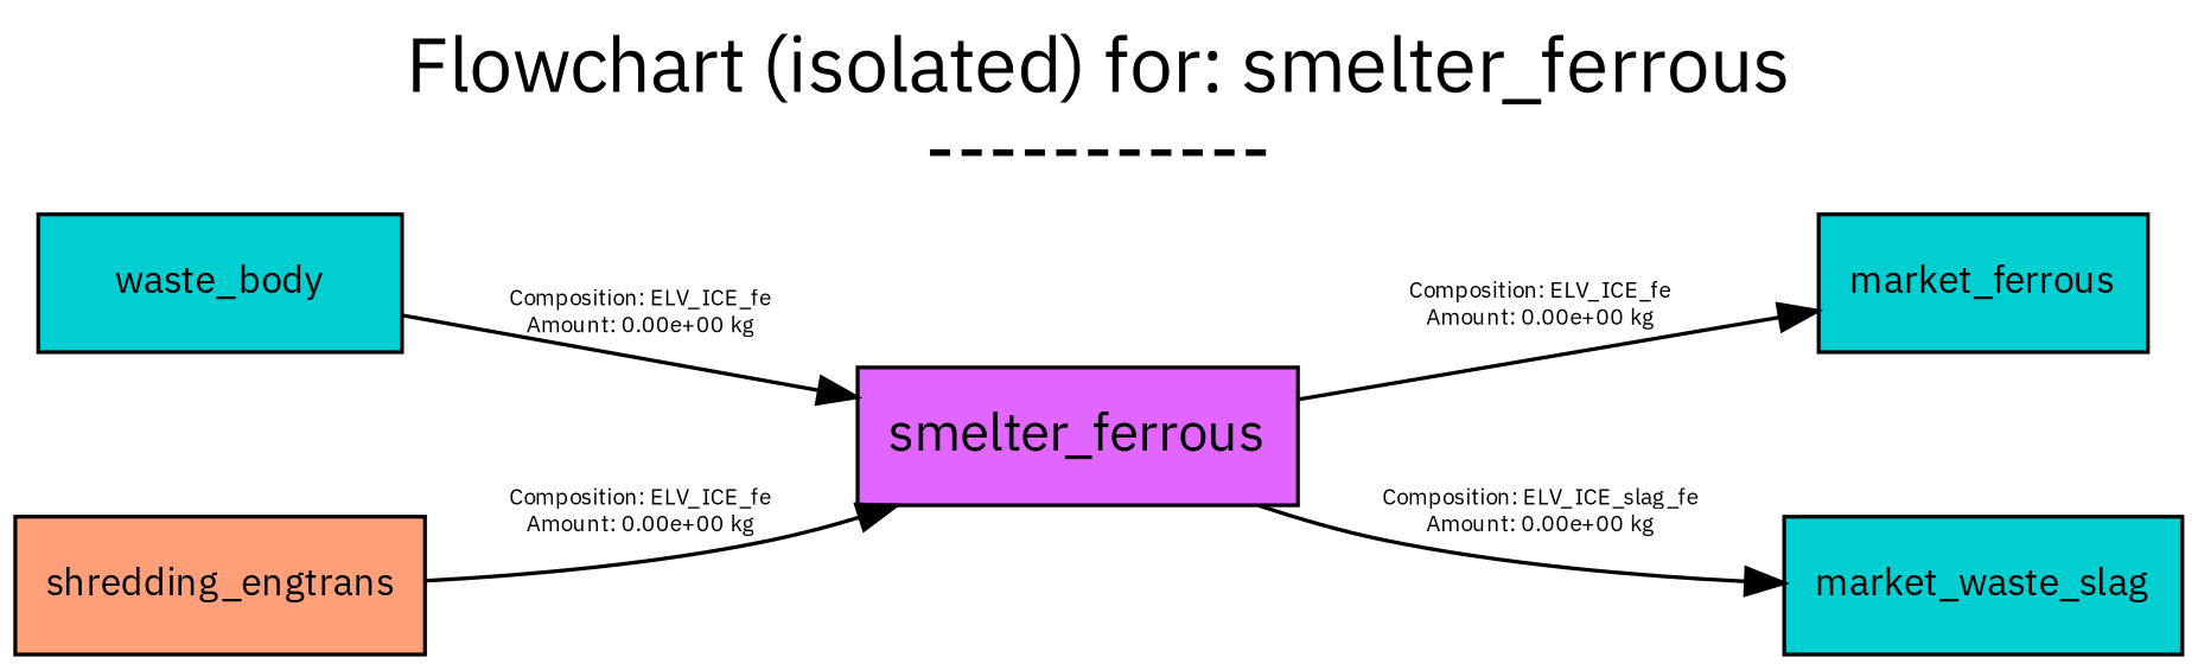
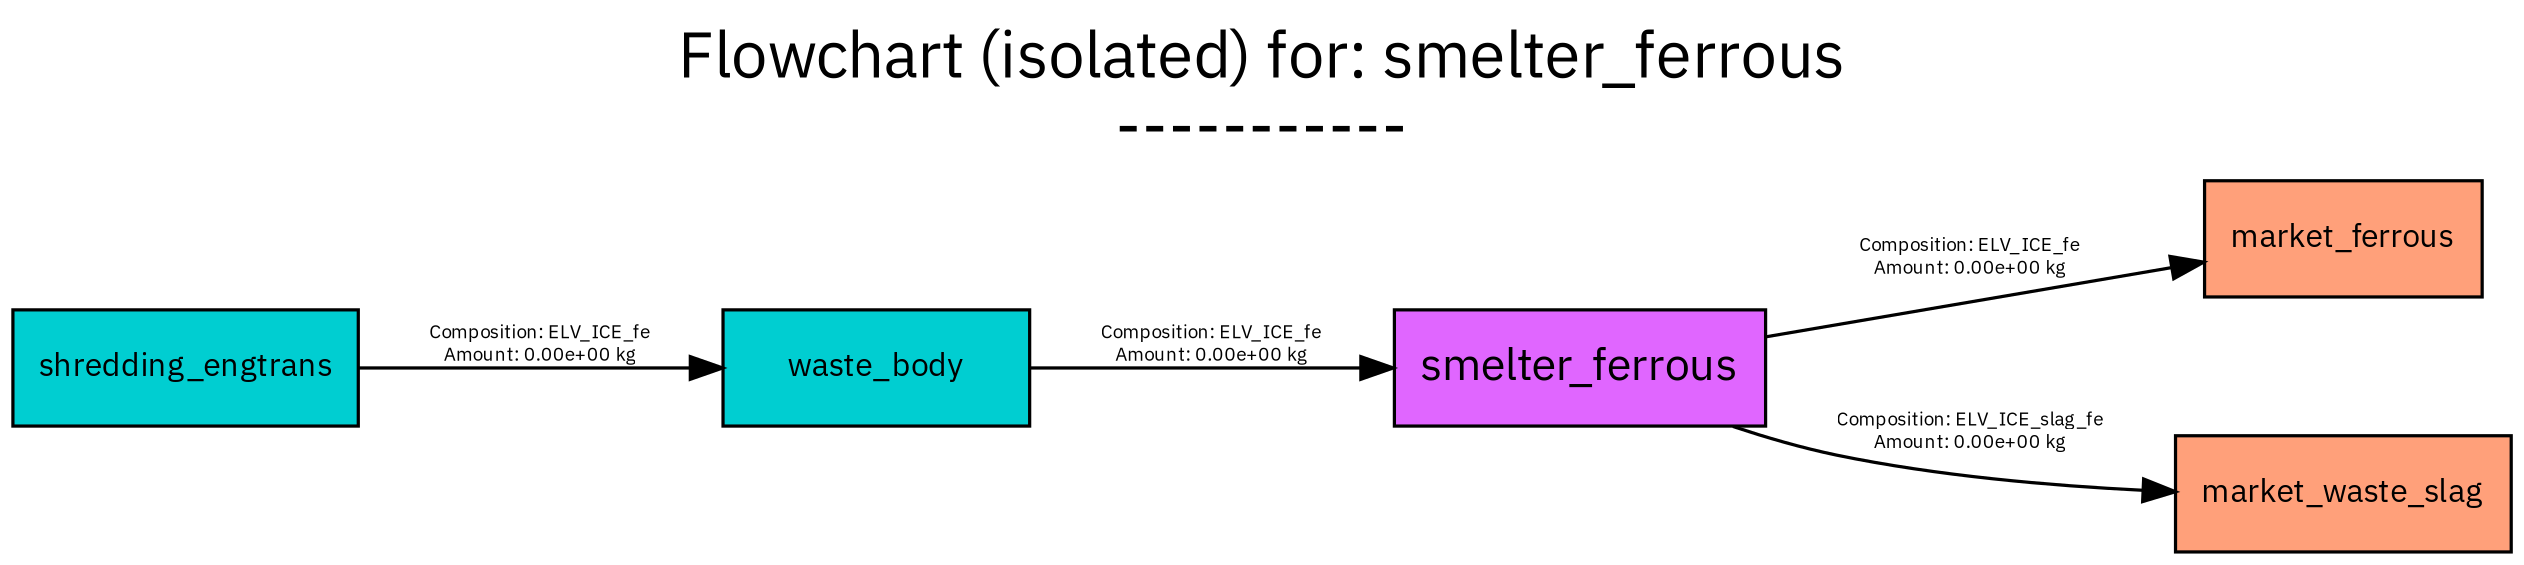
  digraph {
    font=Cabin
    fontname="IBM Plex Sans"
    fontsize=20
    label="Flowchart (isolated) for: smelter_ferrous\n-----------"
    labeljust=c
    labelloc=tc
    nodesep=0.6
    rankdir=LR
    ranksep=0.6
    node [fillcolor=lightsalmon1 fontname="IBM Plex Sans" fontsize=10 shape=box style=filled]
    edge [color=black fontname="IBM Plex Sans" fontsize=6]
    smelter_ferrous [fillcolor=mediumorchid1 fontsize=14 height=0.5 width=1.5556]
-   market_ferrous [fillcolor=darkturquoise height=0.5 width=1.125]
-   market_waste_slag [fillcolor=darkturquoise height=0.5 width=1.375]
+   market_ferrous [height=0.5 width=1.125]
+   market_waste_slag [height=0.5 width=1.375]
    n4 [fillcolor=darkturquoise height=0.5 label=waste_body width=1.3194]
-   shredding_engtrans [height=0.5 width=1.3889]
+   shredding_engtrans [fillcolor=darkturquoise height=0.5 width=1.3889]
    smelter_ferrous -> market_ferrous [label="Composition: ELV_ICE_fe\nAmount: 0.00e+00 kg"]
    smelter_ferrous -> market_waste_slag [label="Composition: ELV_ICE_slag_fe\nAmount: 0.00e+00 kg"]
    n4 -> smelter_ferrous [label="Composition: ELV_ICE_fe\nAmount: 0.00e+00 kg"]
-   shredding_engtrans -> smelter_ferrous [label="Composition: ELV_ICE_fe\nAmount: 0.00e+00 kg"]
+   shredding_engtrans -> n4 [label="Composition: ELV_ICE_fe\nAmount: 0.00e+00 kg"]
  }
